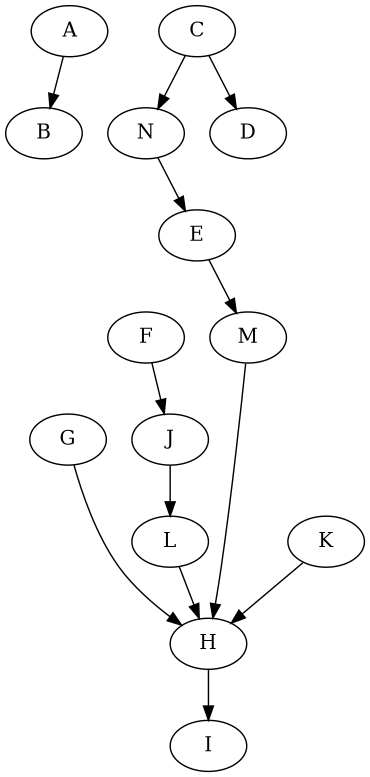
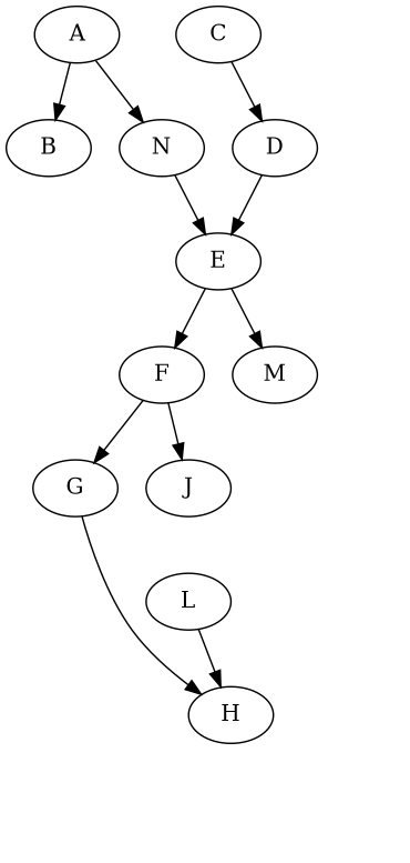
  digraph {
    n1 [label=A]
    n2 [label=B]
    n3 [label=C]
    n4 [label=D]
    n5 [label=N]
    n6 [label=E]
    n7 [label=F]
    n8 [label=M]
    n9 [label=G]
    n10 [label=J]
    n11 [label=H]
    n12 [label=L]
-   n13 [label=I]
-   n14 [label=K]
    n1 -> n2
    n3 -> n4
-   n3 -> n5
+   n1 -> n5
+   n4 -> n6
    n5 -> n6
+   n6 -> n7
    n6 -> n8
+   n7 -> n9
    n7 -> n10
-   n8 -> n11
    n9 -> n11
-   n10 -> n12
-   n11 -> n13
    n12 -> n11
-   n14 -> n11
  }
